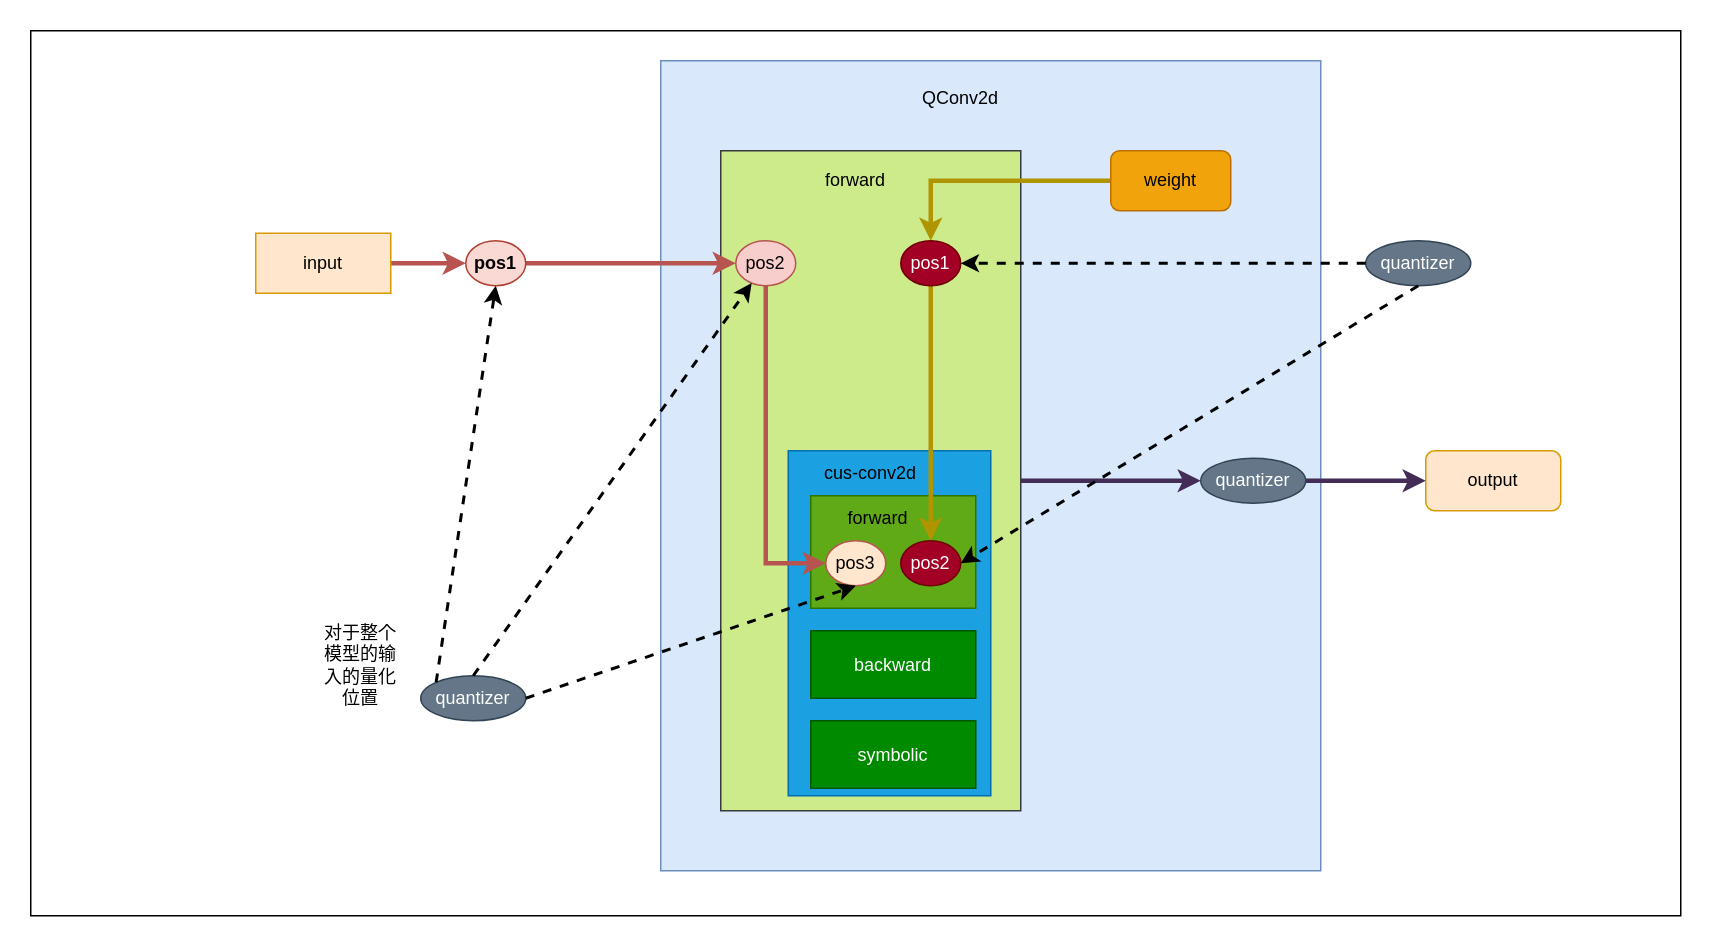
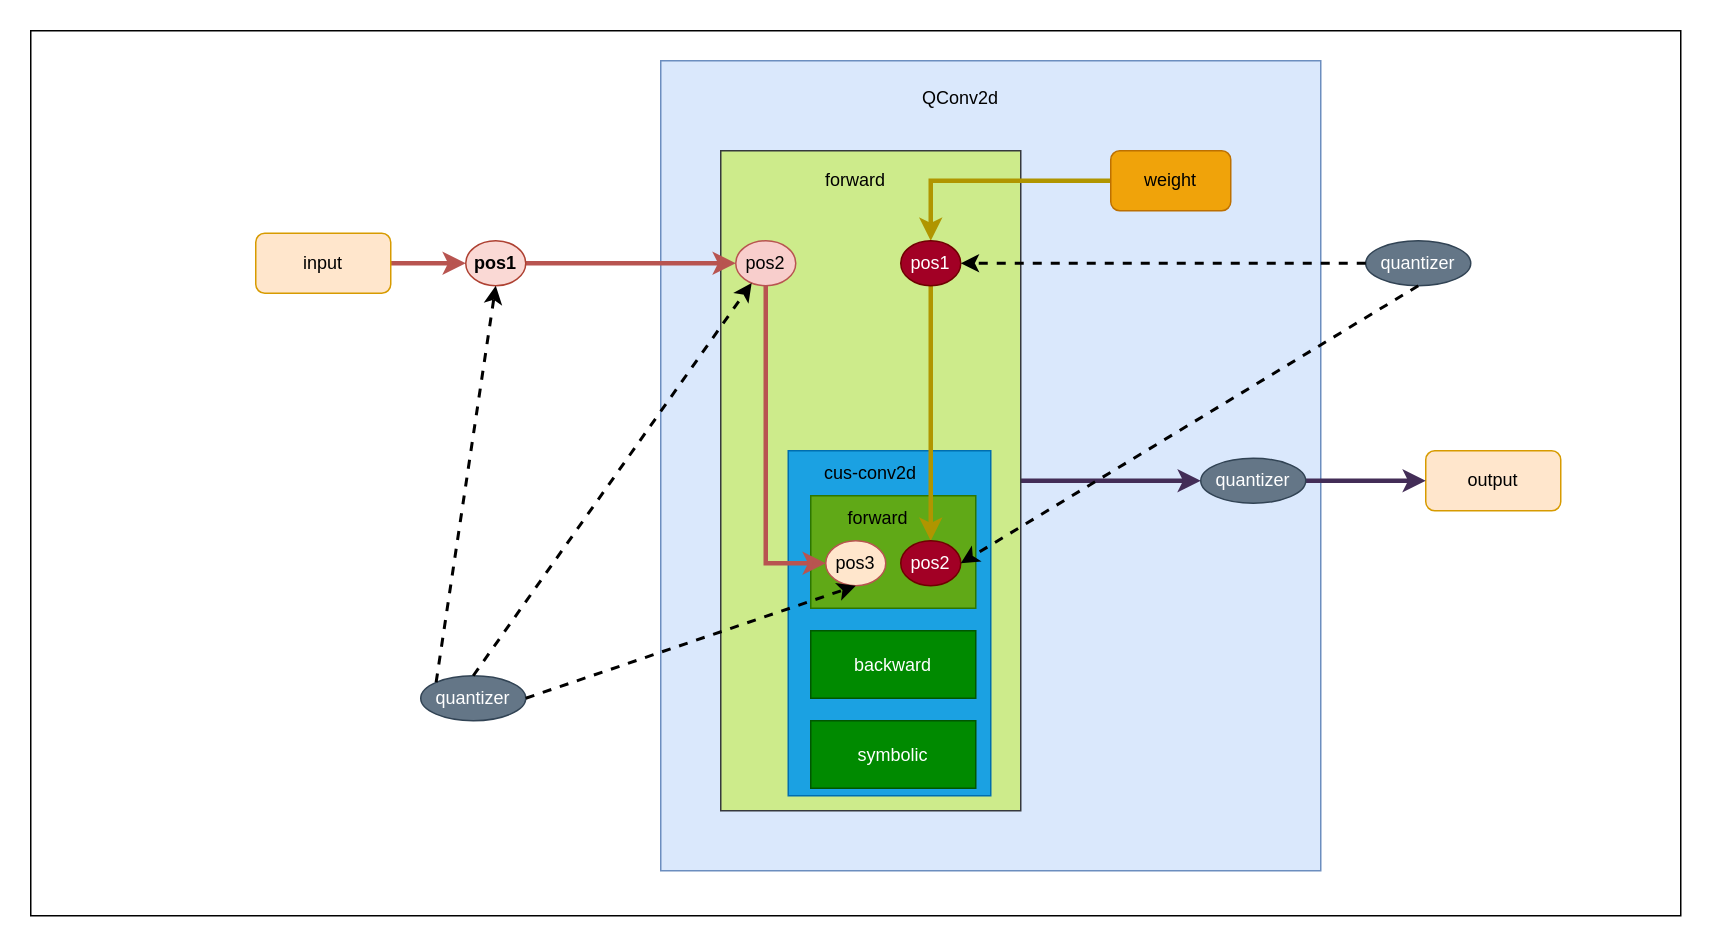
  <mxCell id="0" />
  <mxCell id="1" parent="0" />
  <mxCell id="2" value="" style="rounded=0;whiteSpace=wrap;html=1;" vertex="1" parent="1"><mxGeometry x="20" y="20" width="1100" height="590" as="geometry" /></mxCell>
  <mxCell id="3" value="" style="rounded=0;whiteSpace=wrap;html=1;fillColor=#dae8fc;strokeColor=#6c8ebf;" vertex="1" parent="1"><mxGeometry x="440" y="40" width="440" height="540" as="geometry" /></mxCell>
  <mxCell id="4" style="edgeStyle=orthogonalEdgeStyle;rounded=0;orthogonalLoop=1;jettySize=auto;html=1;entryX=0;entryY=0.5;entryDx=0;entryDy=0;fillColor=#76608a;strokeColor=#432D57;strokeWidth=3;" edge="1" parent="1" source="5" target="24"><mxGeometry relative="1" as="geometry" /></mxCell>
  <mxCell id="5" value="" style="rounded=0;whiteSpace=wrap;html=1;fillColor=#cdeb8b;strokeColor=#36393d;" vertex="1" parent="1"><mxGeometry x="480" y="100" width="200" height="440" as="geometry" /></mxCell>
  <mxCell id="6" value="" style="rounded=0;whiteSpace=wrap;html=1;fillColor=#1ba1e2;fontColor=#ffffff;strokeColor=#006EAF;" vertex="1" parent="1"><mxGeometry x="525" y="300" width="135" height="230" as="geometry" /></mxCell>
  <mxCell id="7" value="" style="rounded=0;whiteSpace=wrap;html=1;fillColor=#60a917;fontColor=#ffffff;strokeColor=#2D7600;" vertex="1" parent="1"><mxGeometry x="540" y="330" width="110" height="75" as="geometry" /></mxCell>
  <mxCell id="8" value="QConv2d" style="text;html=1;strokeColor=none;fillColor=none;align=center;verticalAlign=middle;whiteSpace=wrap;rounded=0;" vertex="1" parent="1"><mxGeometry x="610" y="50" width="60" height="30" as="geometry" /></mxCell>
  <mxCell id="9" value="forward" style="text;html=1;strokeColor=none;fillColor=none;align=center;verticalAlign=middle;whiteSpace=wrap;rounded=0;" vertex="1" parent="1"><mxGeometry x="540" y="105" width="60" height="30" as="geometry" /></mxCell>
  <mxCell id="10" style="edgeStyle=orthogonalEdgeStyle;rounded=0;orthogonalLoop=1;jettySize=auto;html=1;entryX=0;entryY=0.5;entryDx=0;entryDy=0;strokeWidth=3;fillColor=#f8cecc;gradientColor=#ea6b66;strokeColor=#b85450;" edge="1" parent="1" source="11" target="13"><mxGeometry relative="1" as="geometry" /></mxCell>
- <mxCell id="11" value="input" style="whiteSpace=wrap;html=1;fillColor=#ffe6cc;strokeColor=#d79b00;rounded=0;" vertex="1" parent="1"><mxGeometry x="170" y="155" width="90" height="40" as="geometry" /></mxCell>
+ <mxCell id="11" value="input" style="rounded=1;whiteSpace=wrap;html=1;fillColor=#ffe6cc;strokeColor=#d79b00;" vertex="1" parent="1"><mxGeometry x="170" y="155" width="90" height="40" as="geometry" /></mxCell>
  <mxCell id="12" style="edgeStyle=orthogonalEdgeStyle;rounded=0;orthogonalLoop=1;jettySize=auto;html=1;entryX=0;entryY=0.5;entryDx=0;entryDy=0;strokeWidth=3;fillColor=#f8cecc;gradientColor=#ea6b66;strokeColor=#b85450;" edge="1" parent="1" source="13" target="15"><mxGeometry relative="1" as="geometry" /></mxCell>
  <mxCell id="13" value="&lt;b&gt;pos1&lt;/b&gt;" style="ellipse;whiteSpace=wrap;html=1;fillColor=#fad9d5;strokeColor=#ae4132;" vertex="1" parent="1"><mxGeometry x="310" y="160" width="40" height="30" as="geometry" /></mxCell>
  <mxCell id="14" style="edgeStyle=orthogonalEdgeStyle;rounded=0;orthogonalLoop=1;jettySize=auto;html=1;entryX=0;entryY=0.5;entryDx=0;entryDy=0;exitX=0.5;exitY=1;exitDx=0;exitDy=0;strokeWidth=3;fillColor=#f8cecc;gradientColor=#ea6b66;strokeColor=#b85450;" edge="1" parent="1" source="15" target="19"><mxGeometry relative="1" as="geometry"><Array as="points"><mxPoint x="510" y="375" /></Array></mxGeometry></mxCell>
  <mxCell id="15" value="pos2" style="ellipse;whiteSpace=wrap;html=1;fillColor=#f8cecc;strokeColor=#b85450;" vertex="1" parent="1"><mxGeometry x="490" y="160" width="40" height="30" as="geometry" /></mxCell>
  <mxCell id="16" style="edgeStyle=orthogonalEdgeStyle;rounded=0;orthogonalLoop=1;jettySize=auto;html=1;entryX=0.5;entryY=0;entryDx=0;entryDy=0;fillColor=#e3c800;strokeColor=#B09500;strokeWidth=3;" edge="1" parent="1" source="17" target="34"><mxGeometry relative="1" as="geometry"><mxPoint x="630" y="190" as="targetPoint" /></mxGeometry></mxCell>
  <mxCell id="17" value="weight" style="rounded=1;whiteSpace=wrap;html=1;fillColor=#f0a30a;fontColor=#000000;strokeColor=#BD7000;" vertex="1" parent="1"><mxGeometry x="740" y="100" width="80" height="40" as="geometry" /></mxCell>
  <mxCell id="18" value="cus-conv2d" style="text;html=1;strokeColor=none;fillColor=none;align=center;verticalAlign=middle;whiteSpace=wrap;rounded=0;" vertex="1" parent="1"><mxGeometry x="545" y="305" width="70" height="20" as="geometry" /></mxCell>
  <mxCell id="19" value="pos3" style="ellipse;whiteSpace=wrap;html=1;fillColor=#ffe6cc;strokeColor=#b85450;" vertex="1" parent="1"><mxGeometry x="550" y="360" width="40" height="30" as="geometry" /></mxCell>
  <mxCell id="20" value="forward" style="text;html=1;strokeColor=none;fillColor=none;align=center;verticalAlign=middle;whiteSpace=wrap;rounded=0;" vertex="1" parent="1"><mxGeometry x="555" y="330" width="60" height="30" as="geometry" /></mxCell>
  <mxCell id="21" value="backward" style="rounded=0;whiteSpace=wrap;html=1;fillColor=#008a00;strokeColor=#005700;fontColor=#ffffff;" vertex="1" parent="1"><mxGeometry x="540" y="420" width="110" height="45" as="geometry" /></mxCell>
  <mxCell id="22" value="output" style="rounded=1;whiteSpace=wrap;html=1;fillColor=#ffe6cc;strokeColor=#d79b00;" vertex="1" parent="1"><mxGeometry x="950" y="300" width="90" height="40" as="geometry" /></mxCell>
  <mxCell id="23" style="edgeStyle=orthogonalEdgeStyle;rounded=0;orthogonalLoop=1;jettySize=auto;html=1;entryX=0;entryY=0.5;entryDx=0;entryDy=0;fillColor=#76608a;strokeColor=#432D57;strokeWidth=3;" edge="1" parent="1" source="24" target="22"><mxGeometry relative="1" as="geometry" /></mxCell>
  <mxCell id="24" value="quantizer" style="ellipse;whiteSpace=wrap;html=1;fillColor=#647687;fontColor=#ffffff;strokeColor=#314354;" vertex="1" parent="1"><mxGeometry x="800" y="305" width="70" height="30" as="geometry" /></mxCell>
  <mxCell id="25" style="edgeStyle=orthogonalEdgeStyle;rounded=0;orthogonalLoop=1;jettySize=auto;html=1;strokeWidth=3;fillColor=#e3c800;strokeColor=#B09500;entryX=0.5;entryY=0;entryDx=0;entryDy=0;exitX=0.5;exitY=1;exitDx=0;exitDy=0;" edge="1" parent="1" source="34" target="32"><mxGeometry relative="1" as="geometry"><mxPoint x="630" y="220" as="sourcePoint" /><mxPoint x="615" y="300" as="targetPoint" /></mxGeometry></mxCell>
  <mxCell id="26" value="quantizer" style="ellipse;whiteSpace=wrap;html=1;fillColor=#647687;fontColor=#ffffff;strokeColor=#314354;" vertex="1" parent="1"><mxGeometry x="280" y="450" width="70" height="30" as="geometry" /></mxCell>
  <mxCell id="27" value="symbolic" style="rounded=0;whiteSpace=wrap;html=1;fillColor=#008a00;strokeColor=#005700;fontColor=#ffffff;" vertex="1" parent="1"><mxGeometry x="540" y="480" width="110" height="45" as="geometry" /></mxCell>
  <mxCell id="28" value="" style="endArrow=classic;html=1;rounded=0;strokeWidth=2;dashed=1;entryX=0.5;entryY=1;entryDx=0;entryDy=0;exitX=0;exitY=0;exitDx=0;exitDy=0;" edge="1" parent="1" source="26" target="13"><mxGeometry width="50" height="50" relative="1" as="geometry"><mxPoint x="270" y="230" as="sourcePoint" /><mxPoint x="320" y="180" as="targetPoint" /></mxGeometry></mxCell>
  <mxCell id="29" value="" style="endArrow=classic;html=1;rounded=0;dashed=1;strokeWidth=2;exitX=0.5;exitY=0;exitDx=0;exitDy=0;" edge="1" parent="1" source="26" target="15"><mxGeometry width="50" height="50" relative="1" as="geometry"><mxPoint x="340" y="300" as="sourcePoint" /><mxPoint x="390" y="250" as="targetPoint" /></mxGeometry></mxCell>
  <mxCell id="30" value="" style="endArrow=classic;html=1;rounded=0;dashed=1;strokeWidth=2;exitX=1;exitY=0.5;exitDx=0;exitDy=0;entryX=0.5;entryY=1;entryDx=0;entryDy=0;" edge="1" parent="1" source="26" target="19"><mxGeometry width="50" height="50" relative="1" as="geometry"><mxPoint x="380" y="340" as="sourcePoint" /><mxPoint x="430" y="290" as="targetPoint" /></mxGeometry></mxCell>
- <mxCell id="31" value="对于整个模型的输入的量化位置" style="text;html=1;strokeColor=none;fillColor=none;align=center;verticalAlign=middle;whiteSpace=wrap;rounded=0;" vertex="1" parent="1"><mxGeometry x="210" y="405" width="60" height="75" as="geometry" /></mxCell>
  <mxCell id="32" value="pos2" style="ellipse;whiteSpace=wrap;html=1;fillColor=#a20025;strokeColor=#6F0000;fontColor=#ffffff;" vertex="1" parent="1"><mxGeometry x="600" y="360" width="40" height="30" as="geometry" /></mxCell>
  <mxCell id="33" value="quantizer" style="ellipse;whiteSpace=wrap;html=1;fillColor=#647687;fontColor=#ffffff;strokeColor=#314354;" vertex="1" parent="1"><mxGeometry x="910" y="160" width="70" height="30" as="geometry" /></mxCell>
  <mxCell id="34" value="pos1" style="ellipse;whiteSpace=wrap;html=1;fillColor=#a20025;strokeColor=#6F0000;fontColor=#ffffff;" vertex="1" parent="1"><mxGeometry x="600" y="160" width="40" height="30" as="geometry" /></mxCell>
  <mxCell id="35" value="" style="endArrow=classic;html=1;rounded=0;dashed=1;strokeWidth=2;exitX=0;exitY=0.5;exitDx=0;exitDy=0;" edge="1" parent="1" source="33" target="34"><mxGeometry width="50" height="50" relative="1" as="geometry"><mxPoint x="960" y="150" as="sourcePoint" /><mxPoint x="1010" y="100" as="targetPoint" /></mxGeometry></mxCell>
  <mxCell id="36" value="" style="endArrow=classic;html=1;rounded=0;dashed=1;strokeWidth=2;entryX=1;entryY=0.5;entryDx=0;entryDy=0;exitX=0.5;exitY=1;exitDx=0;exitDy=0;" edge="1" parent="1" source="33" target="32"><mxGeometry width="50" height="50" relative="1" as="geometry"><mxPoint x="1040" y="270" as="sourcePoint" /><mxPoint x="1090" y="220" as="targetPoint" /></mxGeometry></mxCell>
